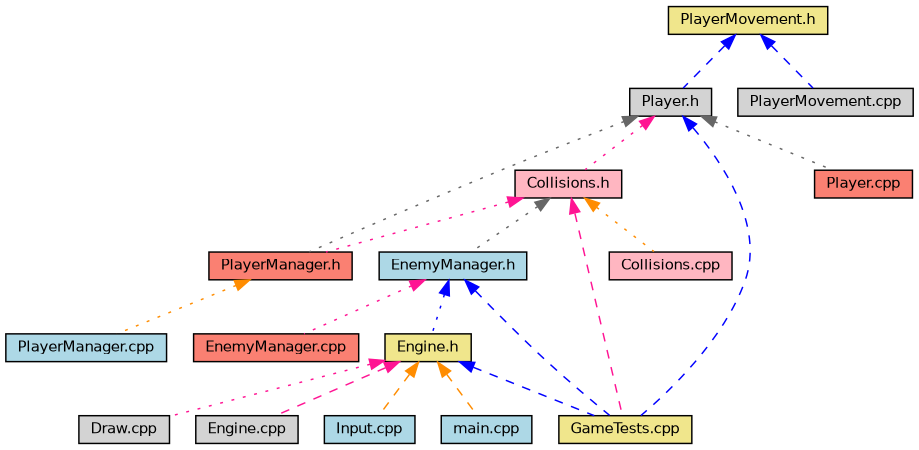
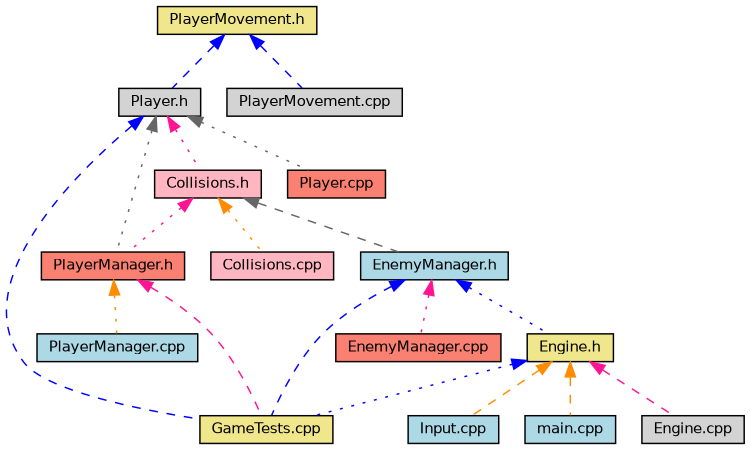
  digraph {
    node [color=black fillcolor=lightgrey fontname=Helvetica fontsize=10 shape=record style=filled]
    edge [color=blue dir=back fontname=Helvetica fontsize=10 labelfontname=Helvetica labelfontsize=10 style=dotted]
    n1 [fillcolor=khaki fontcolor=black height=0.2 label="PlayerMovement.h" width=0.4]
    n2 [height=0.2 label="Player.h" width=0.4]
    n3 [height=0.2 label="PlayerMovement.cpp" width=0.4]
    n4 [fillcolor=lightpink height=0.2 label="Collisions.h" width=0.4]
    n5 [fillcolor=salmon height=0.2 label="PlayerManager.h" width=0.4]
    n6 [fillcolor=khaki height=0.2 label="GameTests.cpp" width=0.4]
    n7 [fillcolor=salmon height=0.2 label="Player.cpp" width=0.4]
    n8 [fillcolor=lightpink height=0.2 label="Collisions.cpp" width=0.4]
    n9 [fillcolor=lightblue height=0.2 label="EnemyManager.h" width=0.4]
    n10 [fillcolor=lightblue height=0.2 label="PlayerManager.cpp" width=0.4]
    n11 [fillcolor=khaki height=0.2 label="Engine.h" width=0.4]
    n12 [fillcolor=salmon height=0.2 label="EnemyManager.cpp" width=0.4]
-   n13 [height=0.2 label="Draw.cpp" width=0.4]
    n14 [height=0.2 label="Engine.cpp" width=0.4]
    n15 [fillcolor=lightblue height=0.2 label="Input.cpp" width=0.4]
    n16 [fillcolor=lightblue height=0.2 label="main.cpp" width=0.4]
    n1 -> n2 [style=dashed]
    n1 -> n3 [style=dashed]
    n2 -> n4 [color=deeppink]
    n2 -> n5 [color=gray40]
    n2 -> n6 [style=dashed]
    n2 -> n7 [color=gray40]
    n4 -> n5 [color=deeppink]
    n4 -> n8 [color=darkorange]
-   n4 -> n9 [color=gray40]
-   n4 -> n6 [color=deeppink style=dashed]
+   n4 -> n9 [color=gray40 style=dashed]
+   n5 -> n6 [color=deeppink style=dashed]
    n5 -> n10 [color=darkorange]
    n9 -> n6 [style=dashed]
    n9 -> n11
    n9 -> n12 [color=deeppink]
-   n11 -> n6 [style=dashed]
-   n11 -> n13 [color=deeppink]
+   n11 -> n6
    n11 -> n14 [color=deeppink style=dashed]
    n11 -> n15 [color=darkorange style=dashed]
    n11 -> n16 [color=darkorange style=dashed]
  }
